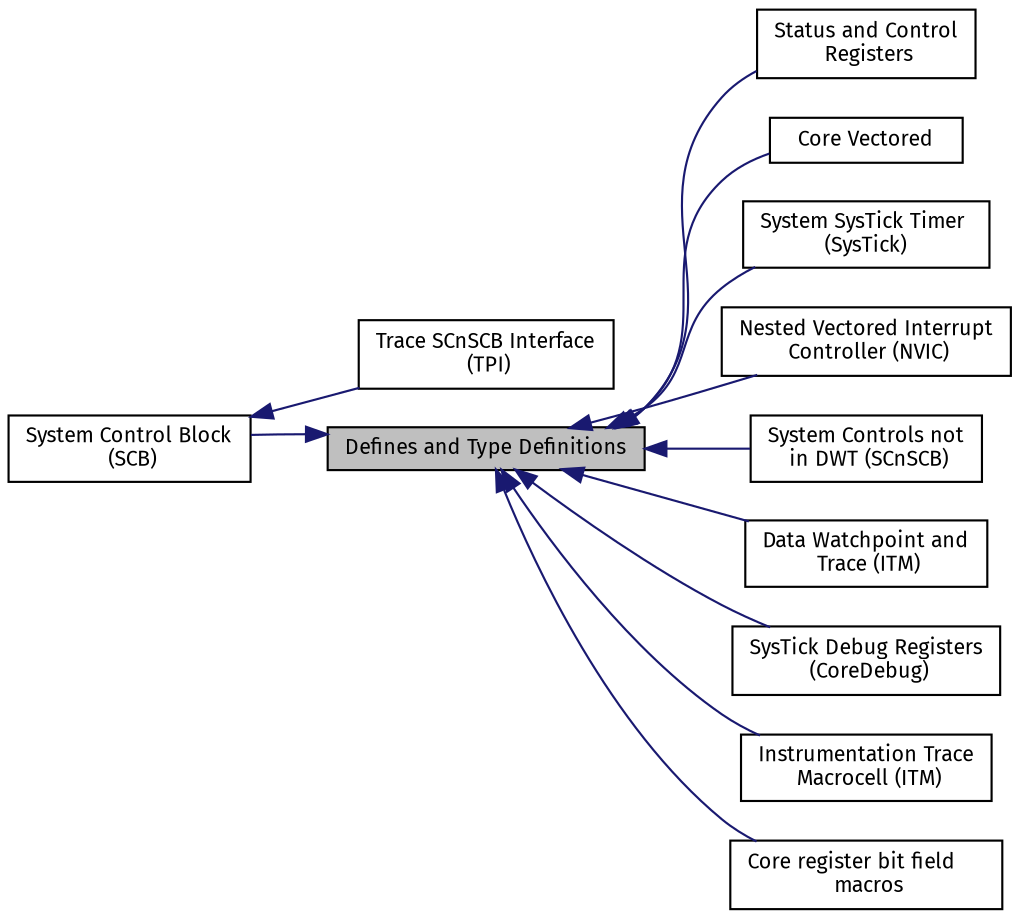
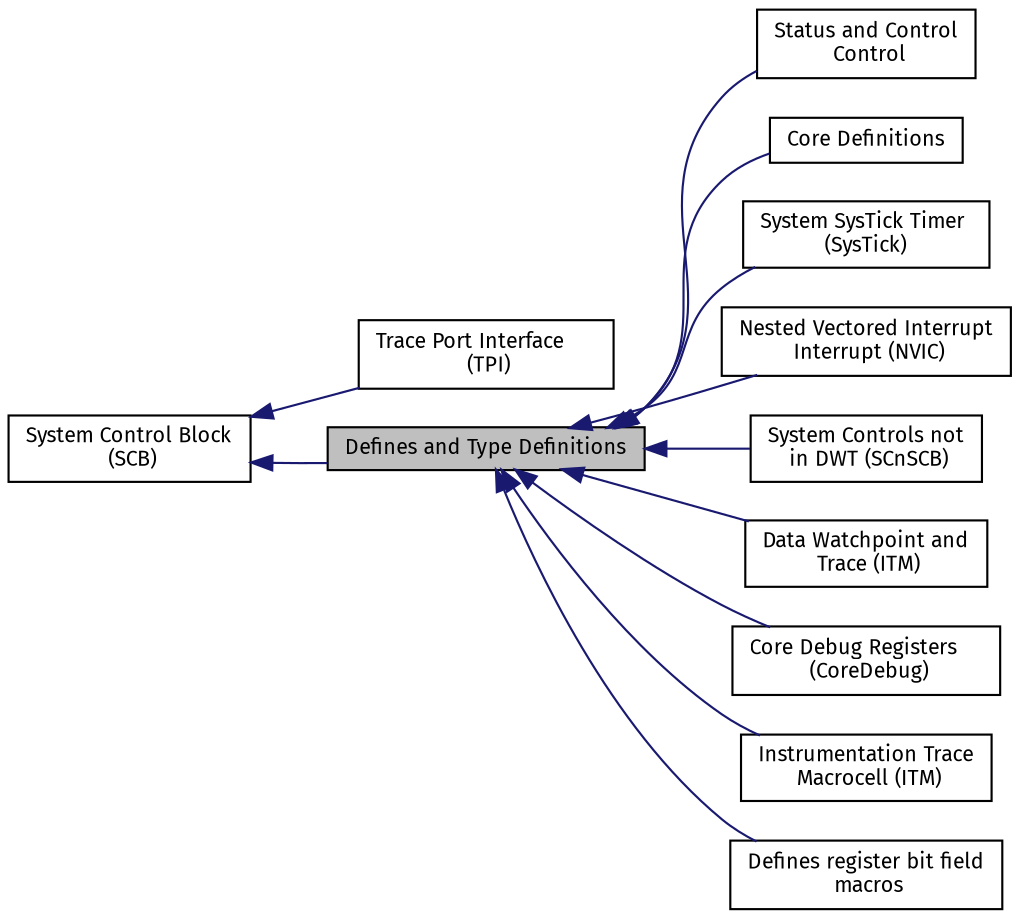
  digraph {
    fontname="Fira Sans"
    rankdir=LR
    node [color=black fillcolor=white fontname="Fira Sans" fontsize=10 shape=record style=filled]
    edge [color=midnightblue dir=back fontname="Fira Sans" fontsize=10 labelfontname=Helvetica labelfontsize=10 shape=plaintext style=solid]
-   n1 [height=0.2 label="Trace SCnSCB Interface\l (TPI)" width=0.4]
-   n2 [height=0.2 label="Status and Control\l Registers" width=0.4]
-   n3 [height=0.2 label="Core Vectored" width=0.4]
+   n1 [height=0.2 label="Trace Port Interface\l (TPI)" width=0.4]
+   n2 [height=0.2 label="Status and Control\l Control" width=0.4]
+   n3 [height=0.2 label="Core Definitions" width=0.4]
    n4 [height=0.2 label="System SysTick Timer \l(SysTick)" width=0.4]
-   n5 [height=0.2 label="Nested Vectored Interrupt\l Controller (NVIC)" width=0.4]
+   n5 [height=0.2 label="Nested Vectored Interrupt\l Interrupt (NVIC)" width=0.4]
    n6 [height=0.2 label="System Controls not\l in DWT (SCnSCB)" width=0.4]
    n7 [height=0.2 label="System Control Block\l (SCB)" width=0.4]
    n8 [height=0.2 label="Data Watchpoint and\l Trace (ITM)" width=0.4]
-   n9 [height=0.2 label="SysTick Debug Registers\l (CoreDebug)" width=0.4]
+   n9 [height=0.2 label="Core Debug Registers\l (CoreDebug)" width=0.4]
    n10 [height=0.2 label="Instrumentation Trace\l Macrocell (ITM)" width=0.4]
    n11 [fillcolor=grey75 fontcolor=black height=0.2 label="Defines and Type Definitions" width=0.4]
-   n12 [height=0.2 label="Core register bit field\l macros" width=0.4]
+   n12 [height=0.2 label="Defines register bit field\l macros" width=0.4]
    n7 -> n1
    n11 -> n2
    n11 -> n3
    n11 -> n4
    n11 -> n5
    n11 -> n6
-   n11 -> n7
+   n7 -> n11
    n11 -> n8
    n11 -> n9
    n11 -> n10
    n11 -> n12
  }
